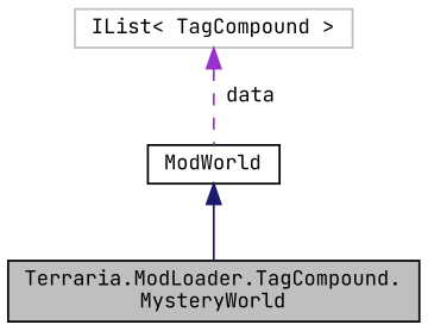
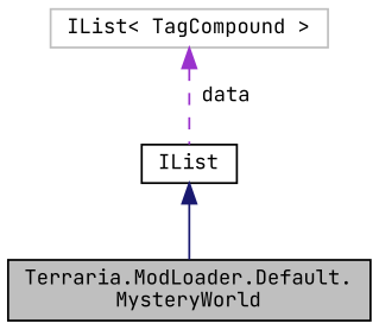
  digraph {
    fontname="JetBrains Mono"
    node [color=black fillcolor=white fontname="JetBrains Mono" fontsize=10 shape=record style=filled]
    edge [dir=back fontname="JetBrains Mono" fontsize=10 labelfontname=Helvetica labelfontsize=10]
-   n1 [fillcolor=grey75 fontcolor=black height=0.2 label="Terraria.ModLoader.TagCompound.\lMysteryWorld" width=0.4]
-   n2 [height=0.2 label=ModWorld width=0.4]
+   n1 [fillcolor=grey75 fontcolor=black height=0.2 label="Terraria.ModLoader.Default.\lMysteryWorld" width=0.4]
+   n2 [height=0.2 label=IList width=0.4]
    n3 [color=grey75 height=0.2 label="IList\< TagCompound \>" width=0.4]
    n2 -> n1 [color=midnightblue style=solid]
    n3 -> n2 [color=darkorchid3 label=" data" style=dashed]
  }
